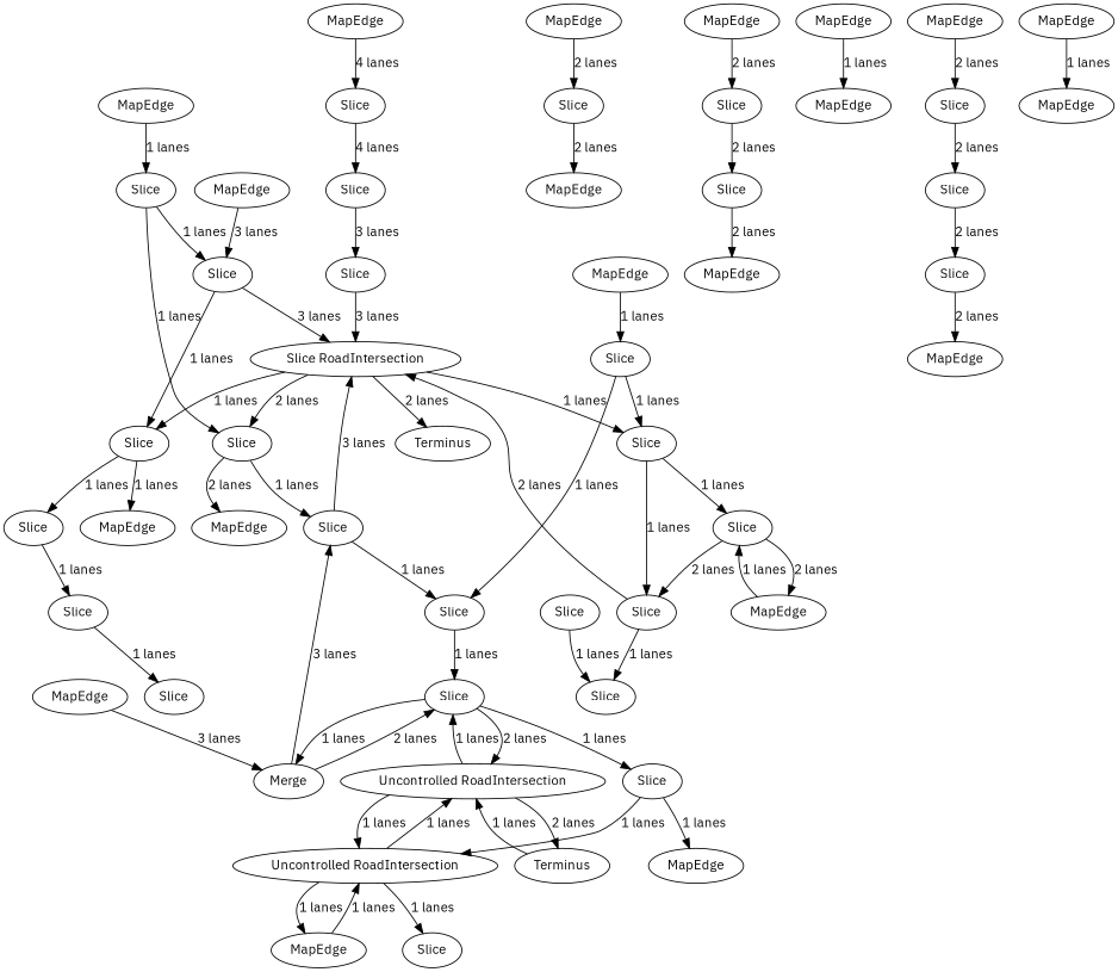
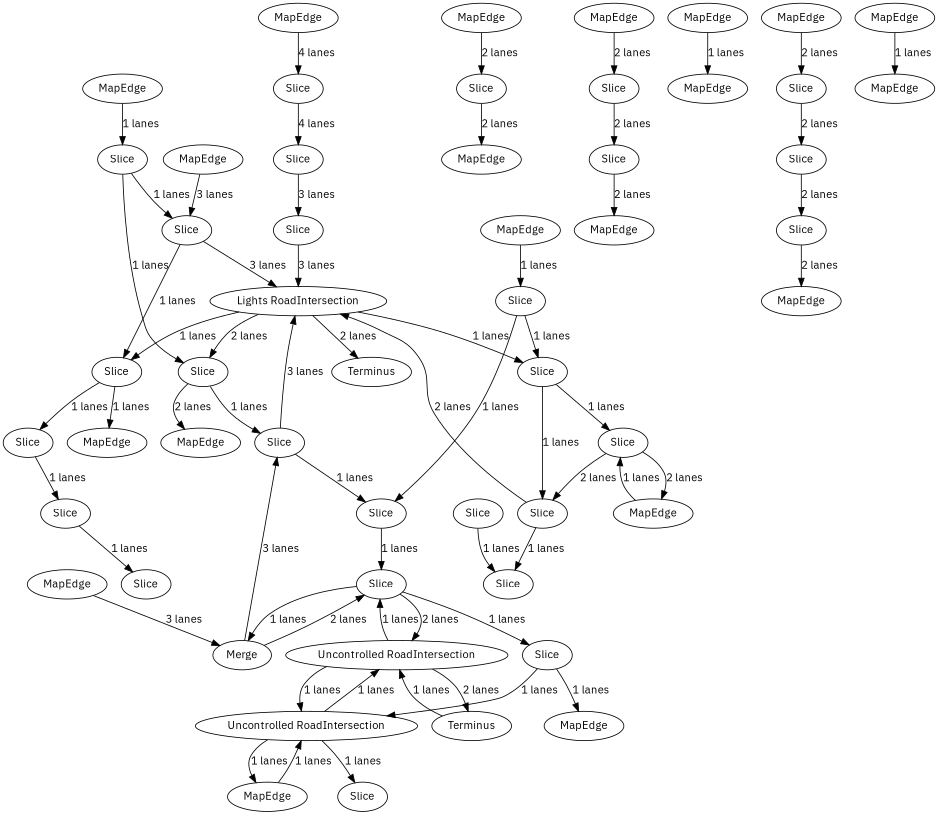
  digraph {
    fontname="IBM Plex Sans"
    node [fontname="IBM Plex Sans"]
    edge [fontname="IBM Plex Sans"]
    n1 [label=MapEdge]
    n2 [label=Slice]
    n3 [label=MapEdge]
    n4 [label=Slice]
    n5 [label=MapEdge]
    n6 [label=Terminus]
    n7 [label="Uncontrolled RoadIntersection"]
    n8 [label=Terminus]
    n9 [label=Slice]
    n10 [label="Uncontrolled RoadIntersection"]
    n11 [label=MapEdge]
    n12 [label=Merge]
    n13 [label=Slice]
    n14 [label=MapEdge]
    n15 [label=Slice]
    n16 [label=Slice]
    n17 [label=MapEdge]
    n18 [label=Slice]
    n19 [label=Slice]
    n20 [label=MapEdge]
    n21 [label=Slice]
-   n22 [label="Slice RoadIntersection"]
+   n22 [label="Lights RoadIntersection"]
    n23 [label=Slice]
    n24 [label=Slice]
    n25 [label=Slice]
    n26 [label=MapEdge]
    n27 [label=MapEdge]
    n28 [label=MapEdge]
    n29 [label=Slice]
    n30 [label=MapEdge]
    n31 [label=Slice]
    n32 [label=Slice]
    n33 [label=Slice]
    n34 [label=MapEdge]
    n35 [label=Slice]
    n36 [label=MapEdge]
    n37 [label=Slice]
    n38 [label=MapEdge]
    n39 [label=Slice]
    n40 [label=MapEdge]
    n41 [label=MapEdge]
    n42 [label=MapEdge]
    n43 [label=Slice]
    n44 [label=Slice]
    n45 [label=Slice]
    n46 [label=Slice]
    n47 [label=Slice]
    n48 [label=MapEdge]
    n49 [label=Slice]
    n50 [label=MapEdge]
    n51 [label=MapEdge]
    n52 [label=Slice]
    n53 [label=Slice]
    n1 -> n2 [label="3 lanes"]
    n2 -> n22 [label="3 lanes"]
    n2 -> n23 [label="1 lanes"]
    n3 -> n4 [label="2 lanes"]
    n4 -> n5 [label="2 lanes"]
    n7 -> n8 [label="2 lanes"]
    n7 -> n9 [label="1 lanes"]
    n7 -> n10 [label="1 lanes"]
    n8 -> n7 [label="1 lanes"]
    n9 -> n7 [label="2 lanes"]
    n9 -> n12 [label="1 lanes"]
    n9 -> n37 [label="1 lanes"]
    n10 -> n7 [label="1 lanes"]
    n10 -> n11 [label="1 lanes"]
    n10 -> n39 [label="1 lanes"]
    n11 -> n10 [label="1 lanes"]
    n12 -> n9 [label="2 lanes"]
    n12 -> n13 [label="3 lanes"]
    n13 -> n22 [label="3 lanes"]
    n13 -> n52 [label="1 lanes"]
    n14 -> n15 [label="2 lanes"]
    n15 -> n16 [label="2 lanes"]
    n16 -> n50 [label="2 lanes"]
    n17 -> n18 [label="1 lanes"]
    n18 -> n25 [label="1 lanes"]
    n18 -> n52 [label="1 lanes"]
    n19 -> n20 [label="2 lanes"]
    n19 -> n21 [label="2 lanes"]
    n20 -> n19 [label="1 lanes"]
    n21 -> n22 [label="2 lanes"]
    n21 -> n44 [label="1 lanes"]
    n22 -> n6 [label="2 lanes"]
    n22 -> n23 [label="1 lanes"]
    n22 -> n24 [label="2 lanes"]
    n22 -> n25 [label="1 lanes"]
    n23 -> n36 [label="1 lanes"]
    n23 -> n45 [label="1 lanes"]
    n24 -> n13 [label="1 lanes"]
    n24 -> n40 [label="2 lanes"]
    n25 -> n19 [label="1 lanes"]
    n25 -> n21 [label="1 lanes"]
    n26 -> n12 [label="3 lanes"]
    n28 -> n27 [label="1 lanes"]
    n29 -> n30 [label="2 lanes"]
    n31 -> n29 [label="2 lanes"]
    n32 -> n33 [label="3 lanes"]
    n33 -> n22 [label="3 lanes"]
    n34 -> n35 [label="4 lanes"]
    n35 -> n32 [label="4 lanes"]
    n37 -> n10 [label="1 lanes"]
    n37 -> n38 [label="1 lanes"]
    n42 -> n41 [label="1 lanes"]
    n43 -> n44 [label="1 lanes"]
    n45 -> n46 [label="1 lanes"]
    n46 -> n53 [label="1 lanes"]
    n47 -> n2 [label="1 lanes"]
    n47 -> n24 [label="1 lanes"]
    n48 -> n49 [label="2 lanes"]
    n49 -> n31 [label="2 lanes"]
    n51 -> n47 [label="1 lanes"]
    n52 -> n9 [label="1 lanes"]
  }
